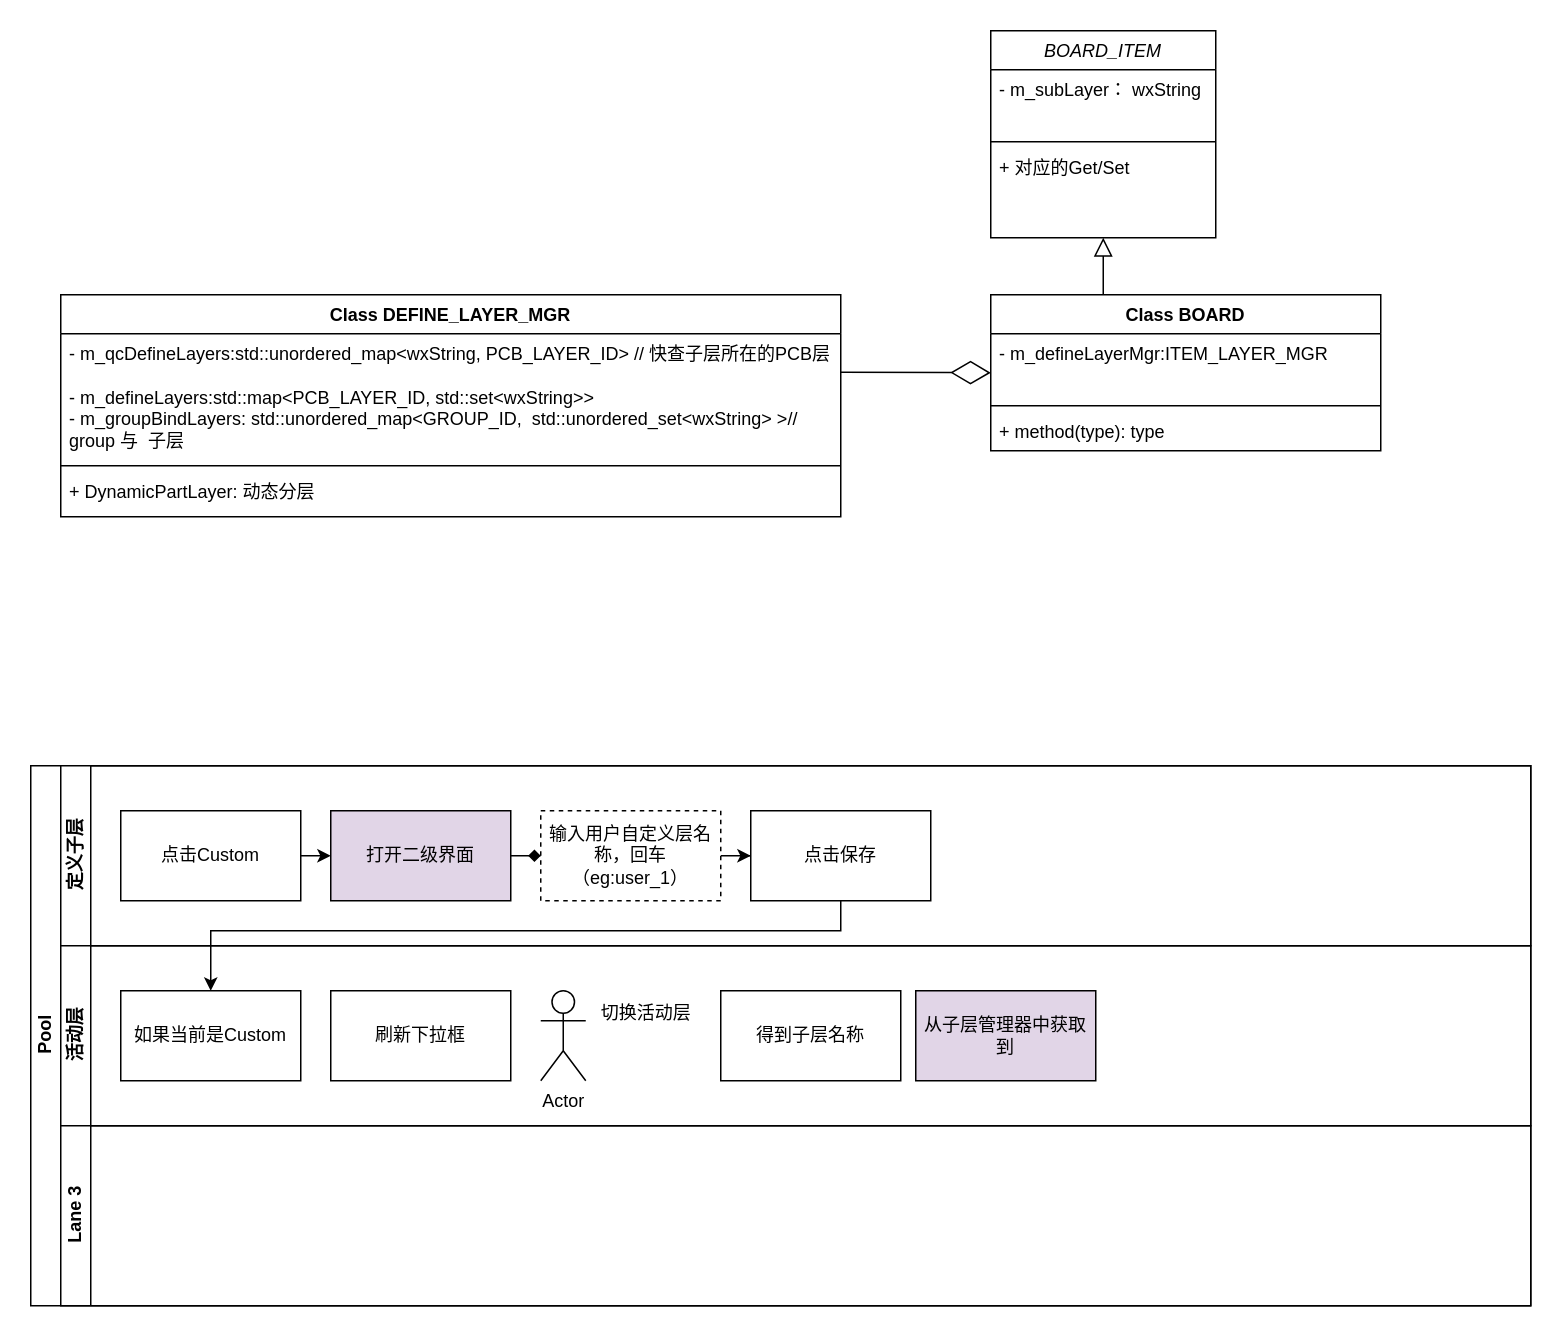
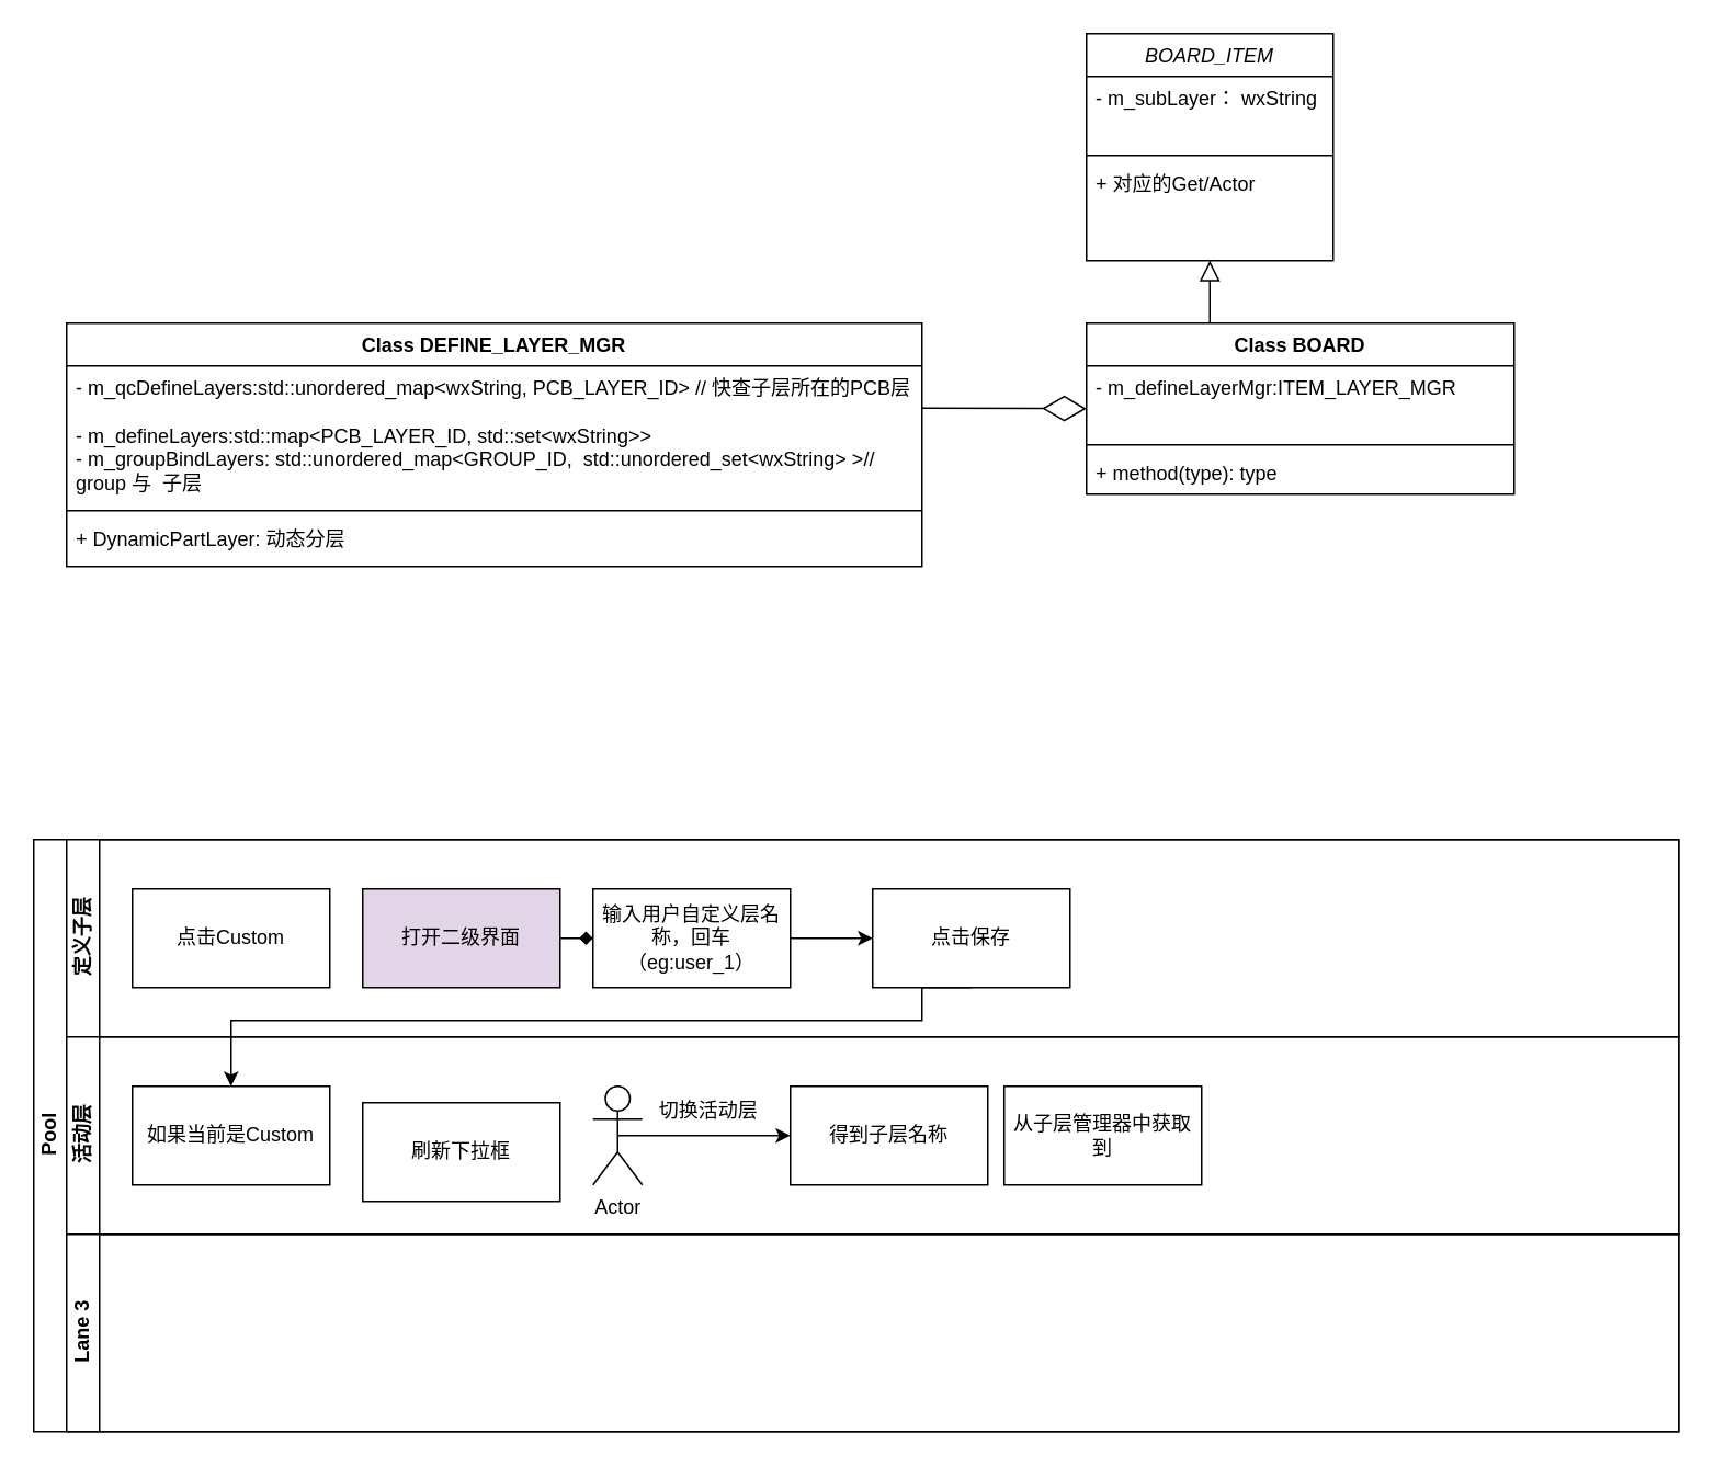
  <mxCell id="0" />
  <mxCell id="1" parent="0" />
  <mxCell id="2" value="BOARD_ITEM" style="swimlane;fontStyle=2;align=center;verticalAlign=top;childLayout=stackLayout;horizontal=1;startSize=26;horizontalStack=0;resizeParent=1;resizeLast=0;collapsible=1;marginBottom=0;rounded=0;shadow=0;strokeWidth=1;" parent="1" vertex="1"><mxGeometry x="660" y="20" width="150" height="138" as="geometry"><mxRectangle x="230" y="140" width="160" height="26" as="alternateBounds" /></mxGeometry></mxCell>
  <mxCell id="3" value="- m_subLayer： wxString" style="text;align=left;verticalAlign=top;spacingLeft=4;spacingRight=4;overflow=hidden;rotatable=0;points=[[0,0.5],[1,0.5]];portConstraint=eastwest;" parent="2" vertex="1"><mxGeometry y="26" width="150" height="44" as="geometry" /></mxCell>
  <mxCell id="4" value="" style="line;html=1;strokeWidth=1;align=left;verticalAlign=middle;spacingTop=-1;spacingLeft=3;spacingRight=3;rotatable=0;labelPosition=right;points=[];portConstraint=eastwest;" parent="2" vertex="1"><mxGeometry y="70" width="150" height="8" as="geometry" /></mxCell>
- <mxCell id="5" value="+ 对应的Get/Set" style="text;align=left;verticalAlign=top;spacingLeft=4;spacingRight=4;overflow=hidden;rotatable=0;points=[[0,0.5],[1,0.5]];portConstraint=eastwest;" parent="2" vertex="1"><mxGeometry y="78" width="150" height="26" as="geometry" /></mxCell>
+ <mxCell id="5" value="+ 对应的Get/Actor" style="text;align=left;verticalAlign=top;spacingLeft=4;spacingRight=4;overflow=hidden;rotatable=0;points=[[0,0.5],[1,0.5]];portConstraint=eastwest;" parent="2" vertex="1"><mxGeometry y="78" width="150" height="26" as="geometry" /></mxCell>
  <mxCell id="6" value="" style="endArrow=block;endSize=10;endFill=0;shadow=0;strokeWidth=1;rounded=0;edgeStyle=elbowEdgeStyle;elbow=vertical;" parent="1" target="2" edge="1"><mxGeometry width="160" relative="1" as="geometry"><mxPoint x="735" y="200" as="sourcePoint" /><mxPoint x="640" y="103" as="targetPoint" /></mxGeometry></mxCell>
  <mxCell id="7" value="Class&amp;nbsp;DEFINE_LAYER_MGR" style="swimlane;fontStyle=1;align=center;verticalAlign=top;childLayout=stackLayout;horizontal=1;startSize=26;horizontalStack=0;resizeParent=1;resizeParentMax=0;resizeLast=0;collapsible=1;marginBottom=0;whiteSpace=wrap;html=1;" parent="1" vertex="1"><mxGeometry x="40" y="196" width="520" height="148" as="geometry" /></mxCell>
  <mxCell id="8" value="- m_qcDefineLayers:std::unordered_map&amp;lt;wxString, PCB_LAYER_ID&amp;gt; // 快查子层所在的PCB层&lt;br style=&quot;border-color: var(--border-color); padding: 0px; margin: 0px;&quot;&gt;&lt;br style=&quot;border-color: var(--border-color); padding: 0px; margin: 0px;&quot;&gt;- m_defineLayers:std::map&amp;lt;PCB_LAYER_ID, std::set&amp;lt;wxString&amp;gt;&amp;gt;&amp;nbsp;&lt;br&gt;- m_groupBindLayers: std::unordered_map&amp;lt;GROUP_ID,&amp;nbsp; std::unordered_set&amp;lt;wxString&amp;gt; &amp;gt;// group 与&amp;nbsp; 子层&amp;nbsp;" style="text;strokeColor=none;fillColor=none;align=left;verticalAlign=top;spacingLeft=4;spacingRight=4;overflow=hidden;rotatable=0;points=[[0,0.5],[1,0.5]];portConstraint=eastwest;whiteSpace=wrap;html=1;" parent="7" vertex="1"><mxGeometry y="26" width="520" height="84" as="geometry" /></mxCell>
  <mxCell id="9" value="" style="line;strokeWidth=1;fillColor=none;align=left;verticalAlign=middle;spacingTop=-1;spacingLeft=3;spacingRight=3;rotatable=0;labelPosition=right;points=[];portConstraint=eastwest;strokeColor=inherit;" parent="7" vertex="1"><mxGeometry y="110" width="520" height="8" as="geometry" /></mxCell>
  <mxCell id="10" value="+ DynamicPartLayer: 动态分层&lt;br&gt;" style="text;strokeColor=none;fillColor=none;align=left;verticalAlign=top;spacingLeft=4;spacingRight=4;overflow=hidden;rotatable=0;points=[[0,0.5],[1,0.5]];portConstraint=eastwest;whiteSpace=wrap;html=1;" parent="7" vertex="1"><mxGeometry y="118" width="520" height="30" as="geometry" /></mxCell>
  <mxCell id="11" value="Class BOARD" style="swimlane;fontStyle=1;align=center;verticalAlign=top;childLayout=stackLayout;horizontal=1;startSize=26;horizontalStack=0;resizeParent=1;resizeParentMax=0;resizeLast=0;collapsible=1;marginBottom=0;whiteSpace=wrap;html=1;" vertex="1" parent="1"><mxGeometry x="660" y="196" width="260" height="104" as="geometry" /></mxCell>
  <mxCell id="12" value="- m_defineLayerMgr:ITEM_LAYER_MGR&lt;br&gt;" style="text;strokeColor=none;fillColor=none;align=left;verticalAlign=top;spacingLeft=4;spacingRight=4;overflow=hidden;rotatable=0;points=[[0,0.5],[1,0.5]];portConstraint=eastwest;whiteSpace=wrap;html=1;" vertex="1" parent="11"><mxGeometry y="26" width="260" height="44" as="geometry" /></mxCell>
  <mxCell id="13" value="" style="line;strokeWidth=1;fillColor=none;align=left;verticalAlign=middle;spacingTop=-1;spacingLeft=3;spacingRight=3;rotatable=0;labelPosition=right;points=[];portConstraint=eastwest;strokeColor=inherit;" vertex="1" parent="11"><mxGeometry y="70" width="260" height="8" as="geometry" /></mxCell>
  <mxCell id="14" value="+ method(type): type" style="text;strokeColor=none;fillColor=none;align=left;verticalAlign=top;spacingLeft=4;spacingRight=4;overflow=hidden;rotatable=0;points=[[0,0.5],[1,0.5]];portConstraint=eastwest;whiteSpace=wrap;html=1;" vertex="1" parent="11"><mxGeometry y="78" width="260" height="26" as="geometry" /></mxCell>
  <mxCell id="15" value="" style="endArrow=diamondThin;endFill=0;endSize=24;html=1;rounded=0;" edge="1" parent="1"><mxGeometry width="160" relative="1" as="geometry"><mxPoint x="560" y="247.66" as="sourcePoint" /><mxPoint x="660" y="248" as="targetPoint" /></mxGeometry></mxCell>
  <mxCell id="16" value="Pool" style="swimlane;childLayout=stackLayout;resizeParent=1;resizeParentMax=0;horizontal=0;startSize=20;horizontalStack=0;html=1;" vertex="1" parent="1"><mxGeometry x="20" y="510" width="1000" height="360" as="geometry" /></mxCell>
  <mxCell id="17" value="定义子层" style="swimlane;startSize=20;horizontal=0;html=1;" vertex="1" parent="16"><mxGeometry x="20" width="980" height="120" as="geometry" /></mxCell>
- <mxCell id="18" style="edgeStyle=orthogonalEdgeStyle;rounded=0;orthogonalLoop=1;jettySize=auto;html=1;exitX=1;exitY=0.5;exitDx=0;exitDy=0;entryX=0;entryY=0.5;entryDx=0;entryDy=0;" edge="1" parent="17" source="19" target="21"><mxGeometry relative="1" as="geometry" /></mxCell>
  <mxCell id="19" value="点击Custom" style="rounded=0;whiteSpace=wrap;html=1;" vertex="1" parent="17"><mxGeometry x="40" y="30" width="120" height="60" as="geometry" /></mxCell>
  <mxCell id="20" style="edgeStyle=orthogonalEdgeStyle;rounded=0;orthogonalLoop=1;jettySize=auto;html=1;exitX=1;exitY=0.5;exitDx=0;exitDy=0;endArrow=diamond;" edge="1" parent="17" source="21" target="23"><mxGeometry relative="1" as="geometry" /></mxCell>
  <mxCell id="21" value="打开二级界面" style="rounded=0;whiteSpace=wrap;html=1;fillColor=#e1d5e7;" vertex="1" parent="17"><mxGeometry x="180" y="30" width="120" height="60" as="geometry" /></mxCell>
  <mxCell id="22" style="edgeStyle=orthogonalEdgeStyle;rounded=0;orthogonalLoop=1;jettySize=auto;html=1;exitX=1;exitY=0.5;exitDx=0;exitDy=0;" edge="1" parent="17" source="23" target="24"><mxGeometry relative="1" as="geometry" /></mxCell>
- <mxCell id="23" value="输入用户自定义层名称，回车（eg:user_1）" style="rounded=0;whiteSpace=wrap;html=1;dashed=1;" vertex="1" parent="17"><mxGeometry x="320" y="30" width="120" height="60" as="geometry" /></mxCell>
- <mxCell id="24" value="点击保存" style="rounded=0;whiteSpace=wrap;html=1;" vertex="1" parent="17"><mxGeometry x="460" y="30" width="120" height="60" as="geometry" /></mxCell>
+ <mxCell id="23" value="输入用户自定义层名称，回车（eg:user_1）" style="rounded=0;whiteSpace=wrap;html=1;" vertex="1" parent="17"><mxGeometry x="320" y="30" width="120" height="60" as="geometry" /></mxCell>
+ <mxCell id="24" value="点击保存" style="rounded=0;whiteSpace=wrap;html=1;" vertex="1" parent="17"><mxGeometry x="490" y="30" width="120" height="60" as="geometry" /></mxCell>
  <mxCell id="25" value="活动层" style="swimlane;startSize=20;horizontal=0;html=1;" vertex="1" parent="16"><mxGeometry x="20" y="120" width="980" height="120" as="geometry" /></mxCell>
  <mxCell id="26" value="如果当前是Custom" style="rounded=0;whiteSpace=wrap;html=1;" vertex="1" parent="25"><mxGeometry x="40" y="30" width="120" height="60" as="geometry" /></mxCell>
- <mxCell id="27" value="刷新下拉框" style="rounded=0;whiteSpace=wrap;html=1;" vertex="1" parent="25"><mxGeometry x="180" y="30" width="120" height="60" as="geometry" /></mxCell>
+ <mxCell id="27" value="刷新下拉框" style="rounded=0;whiteSpace=wrap;html=1;" vertex="1" parent="25"><mxGeometry x="180" y="40" width="120" height="60" as="geometry" /></mxCell>
+ <mxCell id="28" style="edgeStyle=orthogonalEdgeStyle;rounded=0;orthogonalLoop=1;jettySize=auto;html=1;exitX=0.5;exitY=0.5;exitDx=0;exitDy=0;exitPerimeter=0;entryX=0;entryY=0.5;entryDx=0;entryDy=0;" edge="1" parent="25" source="29" target="30"><mxGeometry relative="1" as="geometry" /></mxCell>
  <mxCell id="29" value="Actor" style="shape=umlActor;verticalLabelPosition=bottom;verticalAlign=top;html=1;outlineConnect=0;" vertex="1" parent="25"><mxGeometry x="320" y="30" width="30" height="60" as="geometry" /></mxCell>
  <mxCell id="30" value="得到子层名称" style="rounded=0;whiteSpace=wrap;html=1;" vertex="1" parent="25"><mxGeometry x="440" y="30" width="120" height="60" as="geometry" /></mxCell>
  <mxCell id="31" value="切换活动层" style="text;html=1;align=center;verticalAlign=middle;resizable=0;points=[];autosize=1;strokeColor=none;fillColor=none;" vertex="1" parent="25"><mxGeometry x="350" y="30" width="80" height="30" as="geometry" /></mxCell>
  <mxCell id="32" value="Lane 3" style="swimlane;startSize=20;horizontal=0;html=1;" vertex="1" parent="16"><mxGeometry x="20" y="240" width="980" height="120" as="geometry" /></mxCell>
  <mxCell id="33" style="edgeStyle=orthogonalEdgeStyle;rounded=0;orthogonalLoop=1;jettySize=auto;html=1;exitX=0.5;exitY=1;exitDx=0;exitDy=0;entryX=0.5;entryY=0;entryDx=0;entryDy=0;" edge="1" parent="16" source="24" target="26"><mxGeometry relative="1" as="geometry"><Array as="points"><mxPoint x="540" y="110" /><mxPoint x="120" y="110" /></Array></mxGeometry></mxCell>
- <mxCell id="34" value="从子层管理器中获取到" style="rounded=0;whiteSpace=wrap;html=1;fillColor=#e1d5e7;" vertex="1" parent="1"><mxGeometry x="610" y="660" width="120" height="60" as="geometry" /></mxCell>
+ <mxCell id="34" value="从子层管理器中获取到" style="rounded=0;whiteSpace=wrap;html=1;" vertex="1" parent="1"><mxGeometry x="610" y="660" width="120" height="60" as="geometry" /></mxCell>
